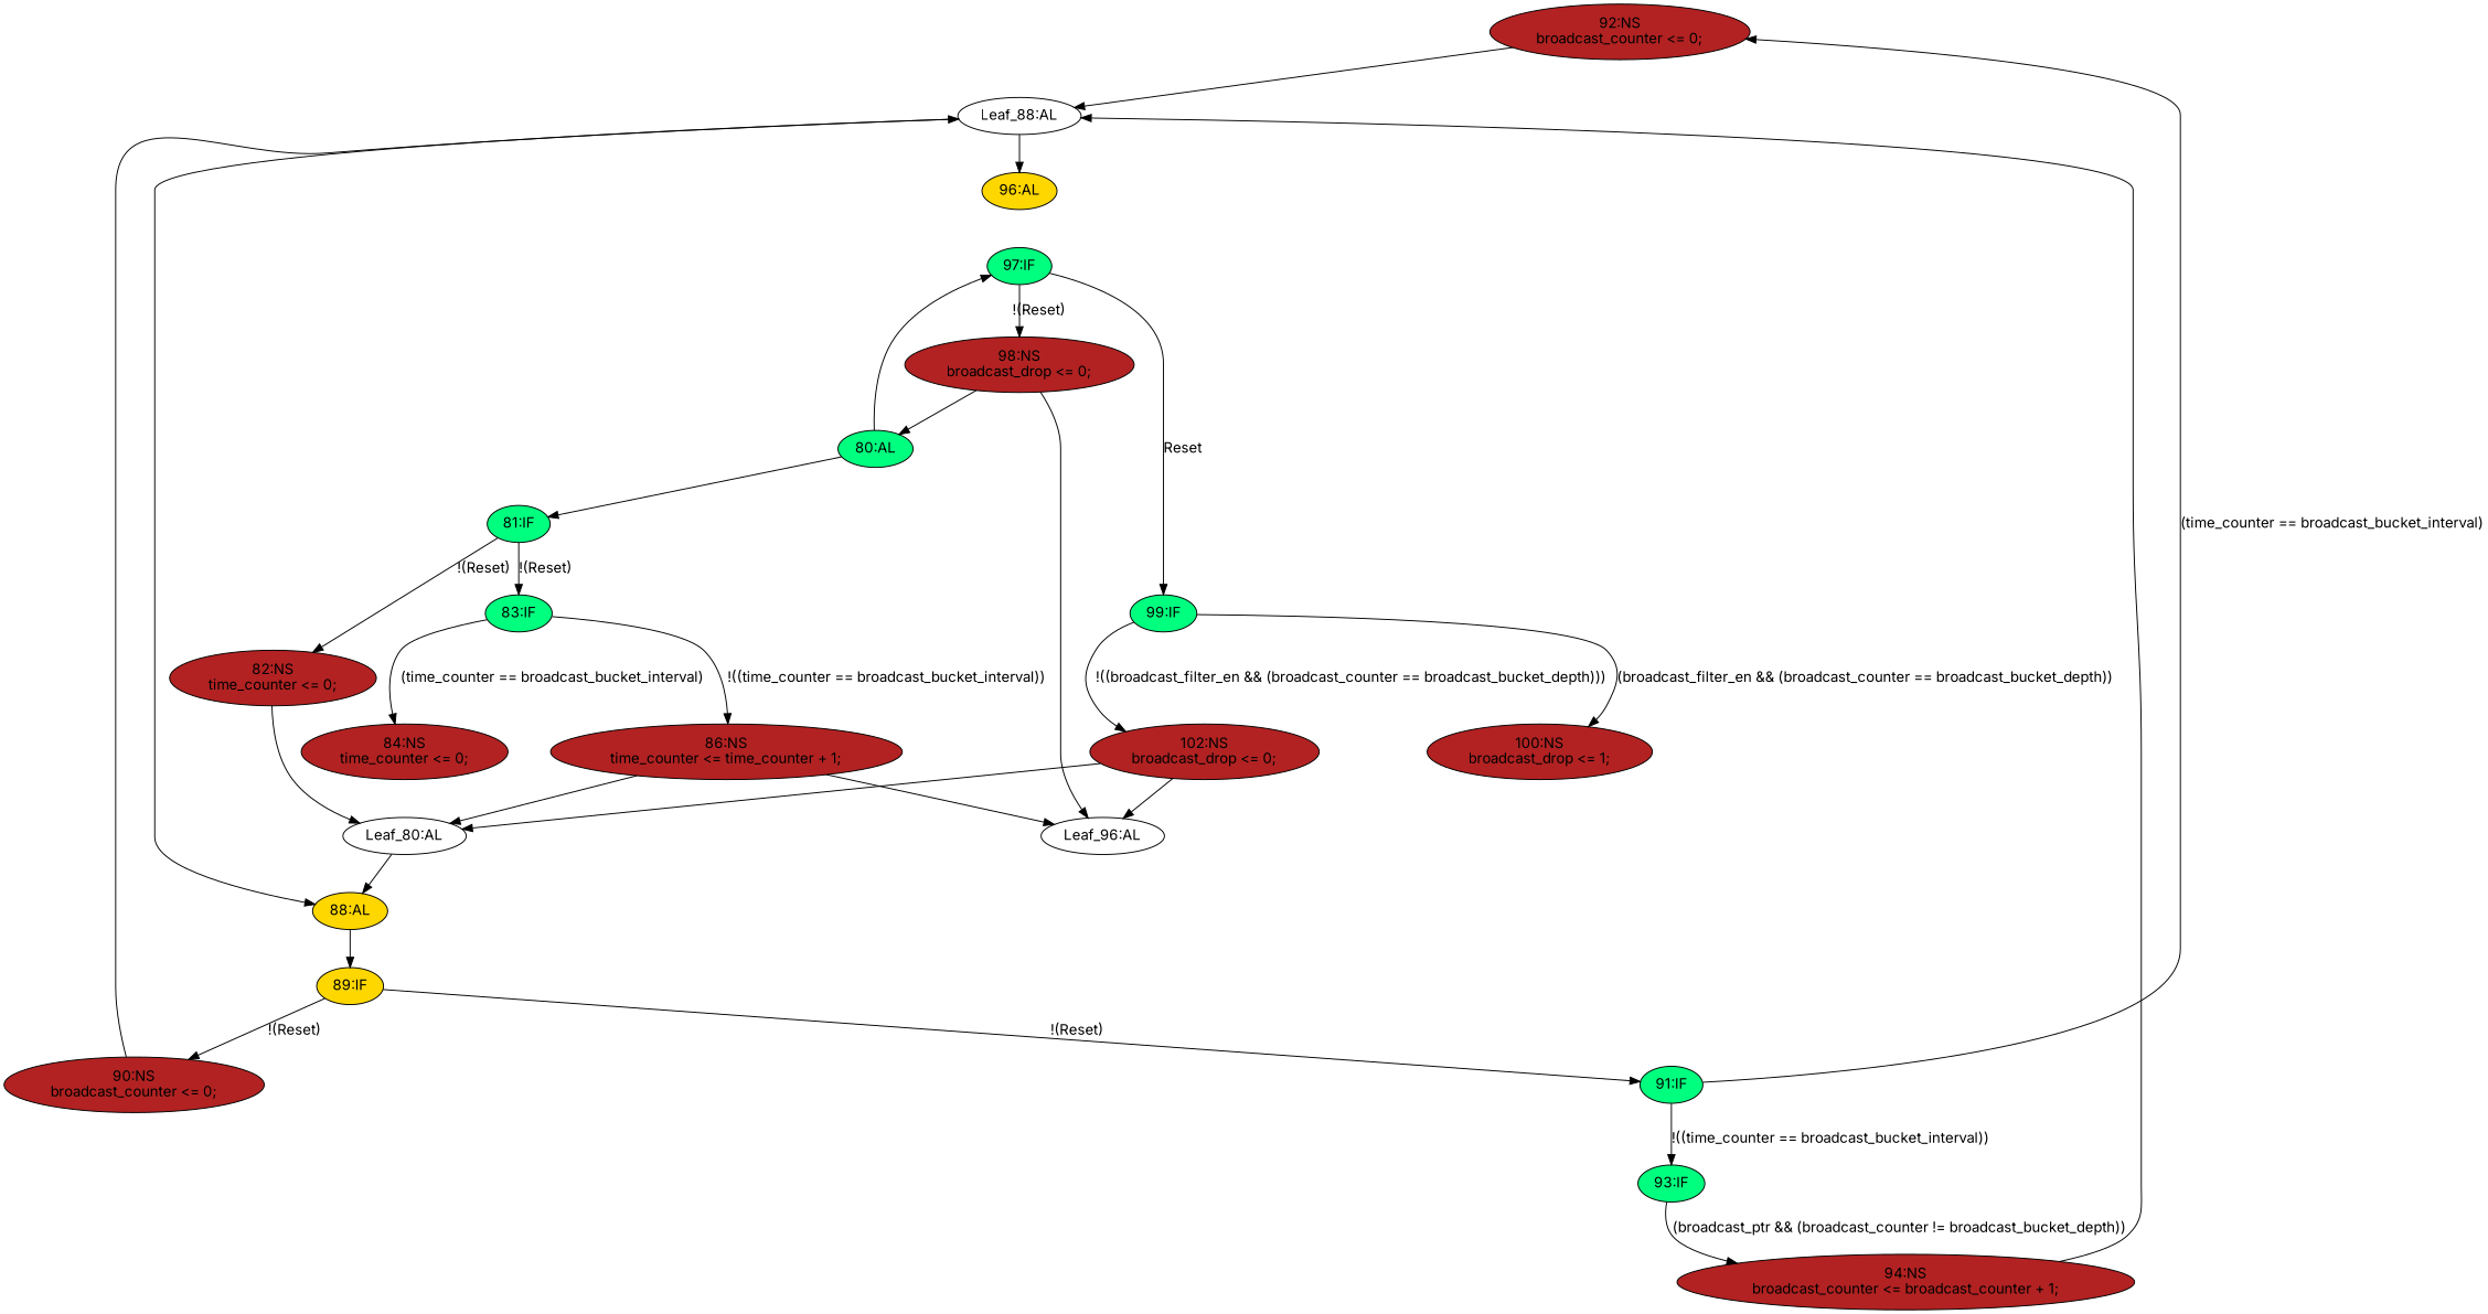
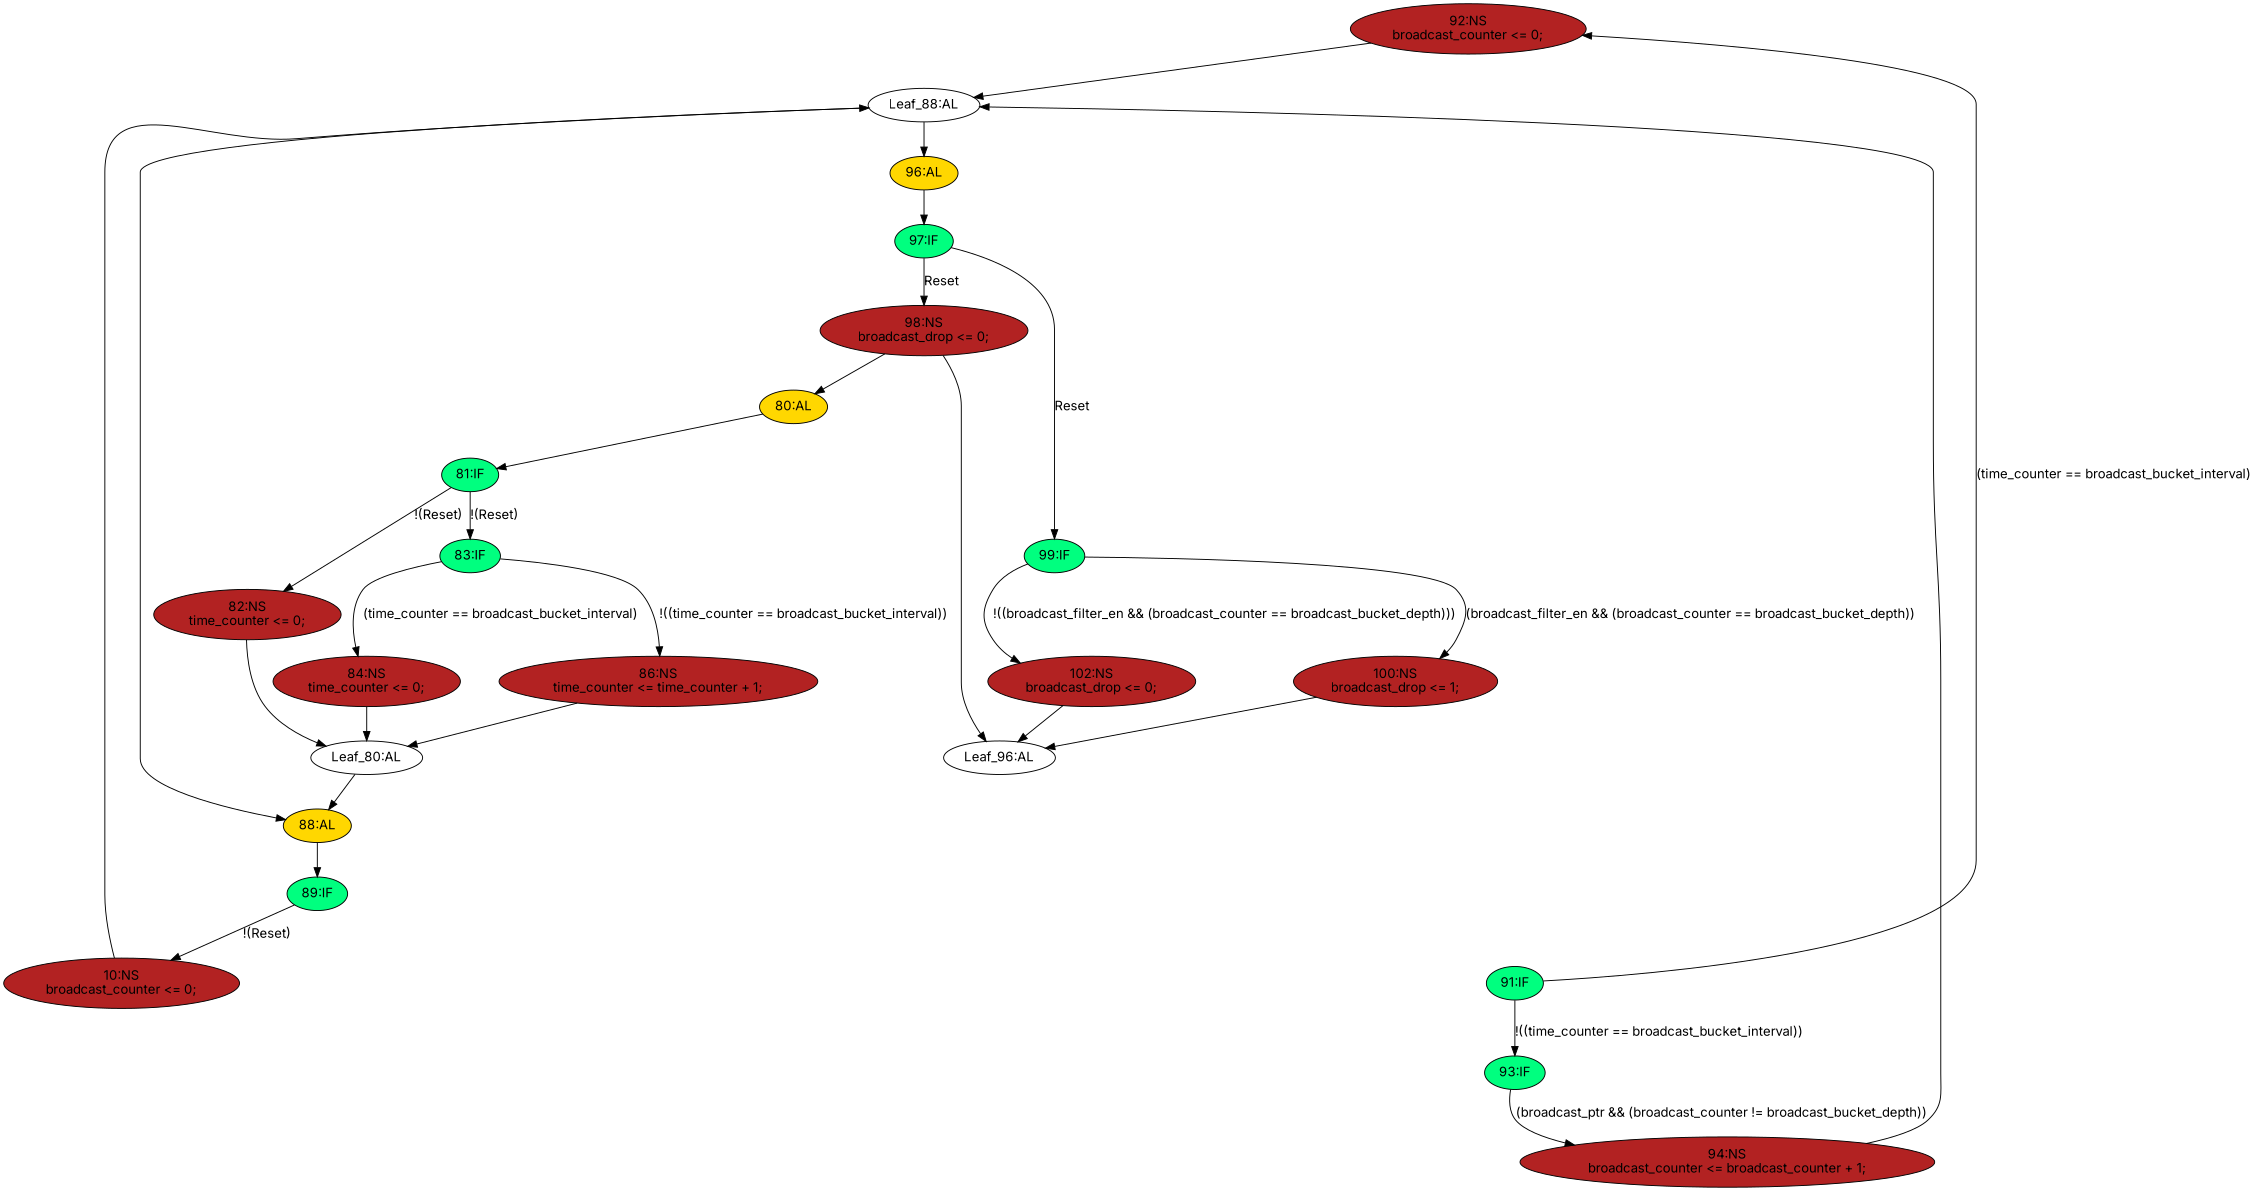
  strict digraph {
    fontname=Inter
    node [fillcolor=firebrick fontname=Inter statements="[]" style=filled typ=NonblockingSubstitution]
    edge [cond="[]" fontname=Inter lineno=None]
    n1 [ast="<pyverilog.vparser.ast.NonblockingSubstitution object at 0x7f94e6dcc8d0>" label="92:NS\nbroadcast_counter <= 0;" statements="[<pyverilog.vparser.ast.NonblockingSubstitution object at 0x7f94e6dcc8d0>]"]
    n2 [def_var="['broadcast_counter']" label="Leaf_88:AL" fillcolor="" statements="" style="" typ=""]
    n3 [ast="<pyverilog.vparser.ast.Always object at 0x7f94e6dcc390>" clk_sens=True fillcolor=gold label="88:AL" sens="['Clk', 'Reset']" typ=Always use_var="['Reset', 'broadcast_bucket_depth', 'time_counter', 'broadcast_ptr', 'broadcast_counter', 'broadcast_bucket_interval']"]
    n4 [ast="<pyverilog.vparser.ast.Always object at 0x7f94e6dcce90>" clk_sens=True fillcolor=gold label="96:AL" sens="['Clk', 'Reset']" typ=Always use_var="['Reset', 'broadcast_counter', 'broadcast_bucket_depth', 'broadcast_filter_en']"]
-   n5 [ast="<pyverilog.vparser.ast.IfStatement object at 0x7f94e6dcc4d0>" fillcolor=gold label="89:IF" typ=IfStatement]
+   n5 [ast="<pyverilog.vparser.ast.IfStatement object at 0x7f94e6dcc4d0>" fillcolor=springgreen label="89:IF" typ=IfStatement]
    n6 [ast="<pyverilog.vparser.ast.IfStatement object at 0x7f94e6dccfd0>" fillcolor=springgreen label="97:IF" typ=IfStatement]
    n7 [ast="<pyverilog.vparser.ast.NonblockingSubstitution object at 0x7f94e6dc74d0>" label="100:NS\nbroadcast_drop <= 1;" statements="[<pyverilog.vparser.ast.NonblockingSubstitution object at 0x7f94e6dc74d0>]"]
    n8 [def_var="['broadcast_drop']" label="Leaf_96:AL" fillcolor="" statements="" style="" typ=""]
    n9 [ast="<pyverilog.vparser.ast.NonblockingSubstitution object at 0x7f94e6dc7050>" label="98:NS\nbroadcast_drop <= 0;" statements="[<pyverilog.vparser.ast.NonblockingSubstitution object at 0x7f94e6dc7050>]"]
-   n10 [ast="<pyverilog.vparser.ast.Always object at 0x7f94e71baa90>" clk_sens=True fillcolor=springgreen label="80:AL" sens="['Clk', 'Reset']" typ=Always use_var="['Reset', 'time_counter', 'broadcast_bucket_interval']"]
+   n10 [ast="<pyverilog.vparser.ast.Always object at 0x7f94e71baa90>" clk_sens=True fillcolor=gold label="80:AL" sens="['Clk', 'Reset']" typ=Always use_var="['Reset', 'time_counter', 'broadcast_bucket_interval']"]
    n11 [ast="<pyverilog.vparser.ast.IfStatement object at 0x7f94e6dc7590>" fillcolor=springgreen label="99:IF" typ=IfStatement]
    n12 [ast="<pyverilog.vparser.ast.NonblockingSubstitution object at 0x7f94e6dc7690>" label="102:NS\nbroadcast_drop <= 0;" statements="[<pyverilog.vparser.ast.NonblockingSubstitution object at 0x7f94e6dc7690>]"]
    n13 [ast="<pyverilog.vparser.ast.IfStatement object at 0x7f94e7507a90>" fillcolor=springgreen label="81:IF" typ=IfStatement]
    n14 [ast="<pyverilog.vparser.ast.IfStatement object at 0x7f94e6dcc0d0>" fillcolor=springgreen label="83:IF" typ=IfStatement]
    n15 [ast="<pyverilog.vparser.ast.NonblockingSubstitution object at 0x7f94e7507bd0>" label="82:NS\ntime_counter <= 0;" statements="[<pyverilog.vparser.ast.NonblockingSubstitution object at 0x7f94e7507bd0>]"]
    n16 [ast="<pyverilog.vparser.ast.NonblockingSubstitution object at 0x7f94e6dcc290>" label="86:NS\ntime_counter <= time_counter + 1;" statements="[<pyverilog.vparser.ast.NonblockingSubstitution object at 0x7f94e6dcc290>]"]
    n17 [ast="<pyverilog.vparser.ast.NonblockingSubstitution object at 0x7f94e71e53d0>" label="84:NS\ntime_counter <= 0;" statements="[<pyverilog.vparser.ast.NonblockingSubstitution object at 0x7f94e71e53d0>]"]
    n18 [def_var="['time_counter']" label="Leaf_80:AL" fillcolor="" statements="" style="" typ=""]
-   n19 [ast="<pyverilog.vparser.ast.NonblockingSubstitution object at 0x7f94e6dcc510>" label="90:NS\nbroadcast_counter <= 0;" statements="[<pyverilog.vparser.ast.NonblockingSubstitution object at 0x7f94e6dcc510>]"]
+   n19 [ast="<pyverilog.vparser.ast.NonblockingSubstitution object at 0x7f94e6dcc510>" label="10:NS\nbroadcast_counter <= 0;" statements="[<pyverilog.vparser.ast.NonblockingSubstitution object at 0x7f94e6dcc510>]"]
    n20 [ast="<pyverilog.vparser.ast.IfStatement object at 0x7f94e6dcc890>" fillcolor=springgreen label="91:IF" typ=IfStatement]
    n21 [ast="<pyverilog.vparser.ast.IfStatement object at 0x7f94e6dccc50>" fillcolor=springgreen label="93:IF" typ=IfStatement]
    n22 [ast="<pyverilog.vparser.ast.NonblockingSubstitution object at 0x7f94e6dcce10>" label="94:NS\nbroadcast_counter <= broadcast_counter + 1;" statements="[<pyverilog.vparser.ast.NonblockingSubstitution object at 0x7f94e6dcce10>]"]
    n1 -> n2
    n2 -> n3 [cond="" lineno=""]
    n2 -> n4 [cond="" lineno=""]
    n3 -> n5
-   n10 -> n6
+   n4 -> n6
    n5 -> n19 [cond="['Reset']" label="!(Reset)" lineno=89]
-   n5 -> n20 [cond="['Reset']" label="!(Reset)" lineno=89]
-   n6 -> n9 [cond="['Reset']" label="!(Reset)" lineno=97]
+   n6 -> n9 [cond="['Reset']" label=Reset lineno=97]
    n6 -> n11 [cond="['Reset']" label=Reset lineno=97]
-   n16 -> n8
+   n7 -> n8
    n9 -> n8
    n9 -> n10 [cond="" lineno=""]
    n10 -> n13
    n11 -> n7 [cond="['broadcast_filter_en', 'broadcast_counter', 'broadcast_bucket_depth']" label="(broadcast_filter_en && (broadcast_counter == broadcast_bucket_depth))" lineno=99]
    n11 -> n12 [cond="['broadcast_filter_en', 'broadcast_counter', 'broadcast_bucket_depth']" label="!((broadcast_filter_en && (broadcast_counter == broadcast_bucket_depth)))" lineno=99]
    n12 -> n8
    n13 -> n14 [cond="['Reset']" label="!(Reset)" lineno=81]
    n13 -> n15 [cond="['Reset']" label="!(Reset)" lineno=81]
    n14 -> n16 [cond="['time_counter', 'broadcast_bucket_interval']" label="!((time_counter == broadcast_bucket_interval))" lineno=83]
    n14 -> n17 [cond="['time_counter', 'broadcast_bucket_interval']" label="(time_counter == broadcast_bucket_interval)" lineno=83]
    n15 -> n18
    n16 -> n18
-   n12 -> n18
+   n17 -> n18
    n18 -> n3 [cond="" lineno=""]
    n19 -> n2
    n20 -> n1 [cond="['time_counter', 'broadcast_bucket_interval']" label="(time_counter == broadcast_bucket_interval)" lineno=91]
    n20 -> n21 [cond="['time_counter', 'broadcast_bucket_interval']" label="!((time_counter == broadcast_bucket_interval))" lineno=91]
    n21 -> n22 [cond="['broadcast_ptr', 'broadcast_counter', 'broadcast_bucket_depth']" label="(broadcast_ptr && (broadcast_counter != broadcast_bucket_depth))" lineno=93]
    n22 -> n2
  }
